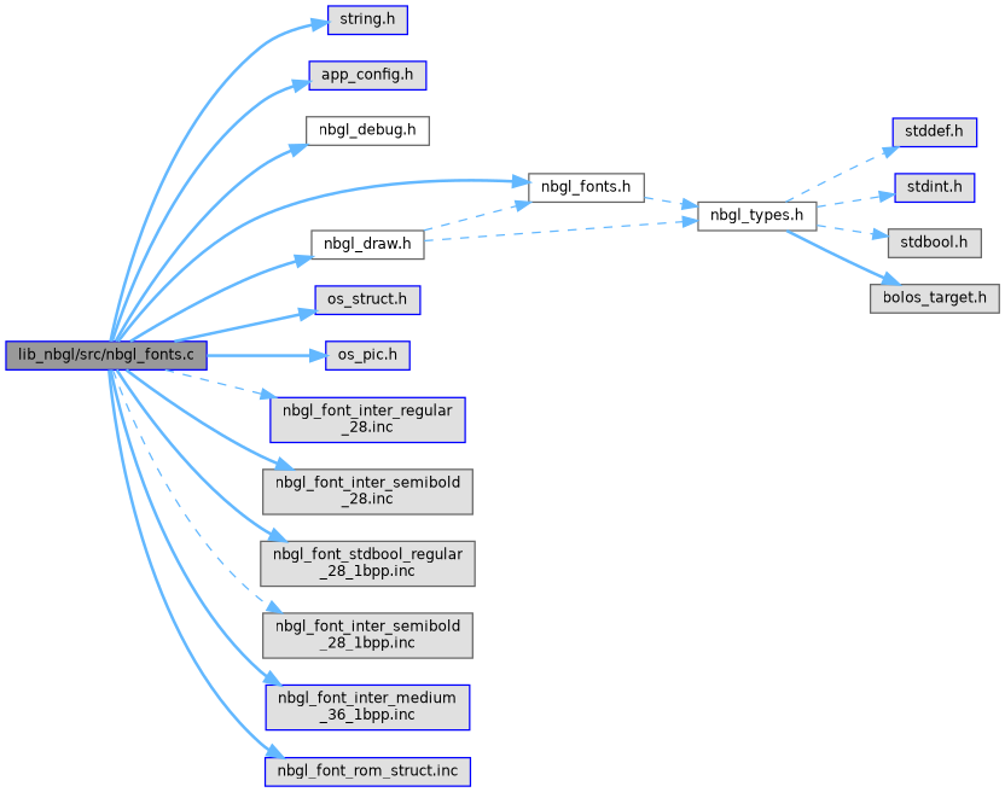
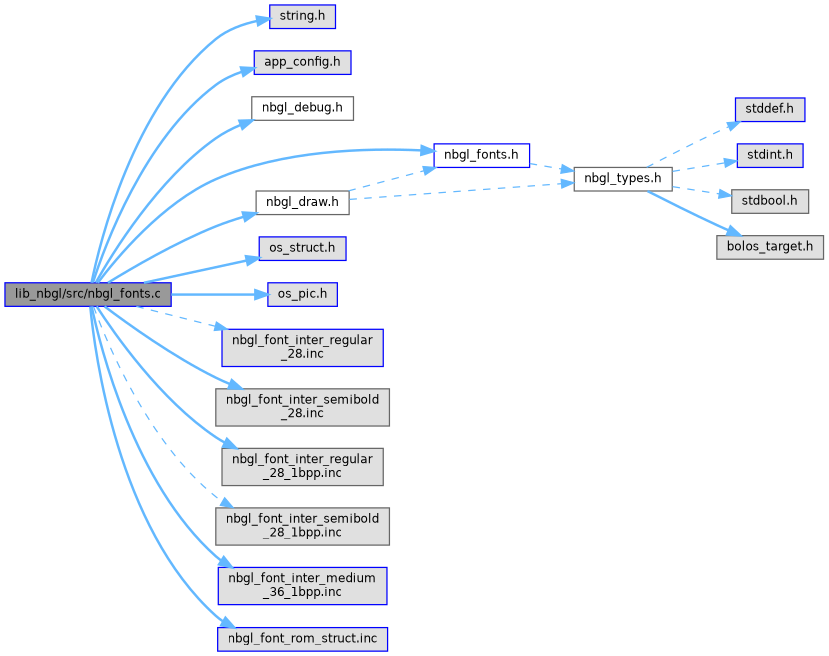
  digraph {
    rankdir=LR
    node [color=blue fillcolor="#E0E0E0" fontname=Helvetica fontsize=10 shape=box style=filled]
    edge [color=steelblue1 fontname=Helvetica fontsize=10 labelfontname=Helvetica labelfontsize=10 style=bold]
    n1 [fillcolor=grey60 fontcolor=black height=0.2 label="lib_nbgl/src/nbgl_fonts.c" width=0.4]
    n2 [height=0.2 label="string.h" width=0.4]
    n3 [height=0.2 label="app_config.h" width=0.4]
    n4 [color=gray40 fillcolor=white height=0.2 label="nbgl_debug.h" width=0.4]
    n5 [color=gray40 fillcolor=white height=0.2 label="nbgl_draw.h" width=0.4]
-   n6 [color=gray40 fillcolor=white height=0.2 label="nbgl_fonts.h" width=0.4]
+   n6 [fillcolor=white height=0.2 label="nbgl_fonts.h" width=0.4]
    n7 [height=0.2 label="os_struct.h" width=0.4]
    n8 [height=0.2 label="os_pic.h" width=0.4]
    n9 [height=0.2 label="nbgl_font_inter_regular\l_28.inc" width=0.4]
    n10 [color=gray40 height=0.2 label="nbgl_font_inter_semibold\l_28.inc" width=0.4]
-   n11 [color=gray40 height=0.2 label="nbgl_font_stdbool_regular\l_28_1bpp.inc" width=0.4]
+   n11 [color=gray40 height=0.2 label="nbgl_font_inter_regular\l_28_1bpp.inc" width=0.4]
    n12 [color=gray40 height=0.2 label="nbgl_font_inter_semibold\l_28_1bpp.inc" width=0.4]
    n13 [height=0.2 label="nbgl_font_inter_medium\l_36_1bpp.inc" width=0.4]
    n14 [height=0.2 label="nbgl_font_rom_struct.inc" width=0.4]
    n15 [color=gray40 fillcolor=white height=0.2 label="nbgl_types.h" width=0.4]
    n16 [height=0.2 label="stddef.h" width=0.4]
    n17 [height=0.2 label="stdint.h" width=0.4]
    n18 [color=gray40 height=0.2 label="stdbool.h" width=0.4]
    n19 [color=gray40 height=0.2 label="bolos_target.h" width=0.4]
    n1 -> n2
    n1 -> n3
    n1 -> n4
    n1 -> n5
    n1 -> n6
    n1 -> n7
    n1 -> n8
    n1 -> n9 [style=dashed]
    n1 -> n10
    n1 -> n11
    n1 -> n12 [style=dashed]
    n1 -> n13
    n1 -> n14
    n5 -> n6 [style=dashed]
    n5 -> n15 [style=dashed]
    n6 -> n15 [style=dashed]
    n15 -> n16 [style=dashed]
    n15 -> n17 [style=dashed]
    n15 -> n18 [style=dashed]
    n15 -> n19
  }
